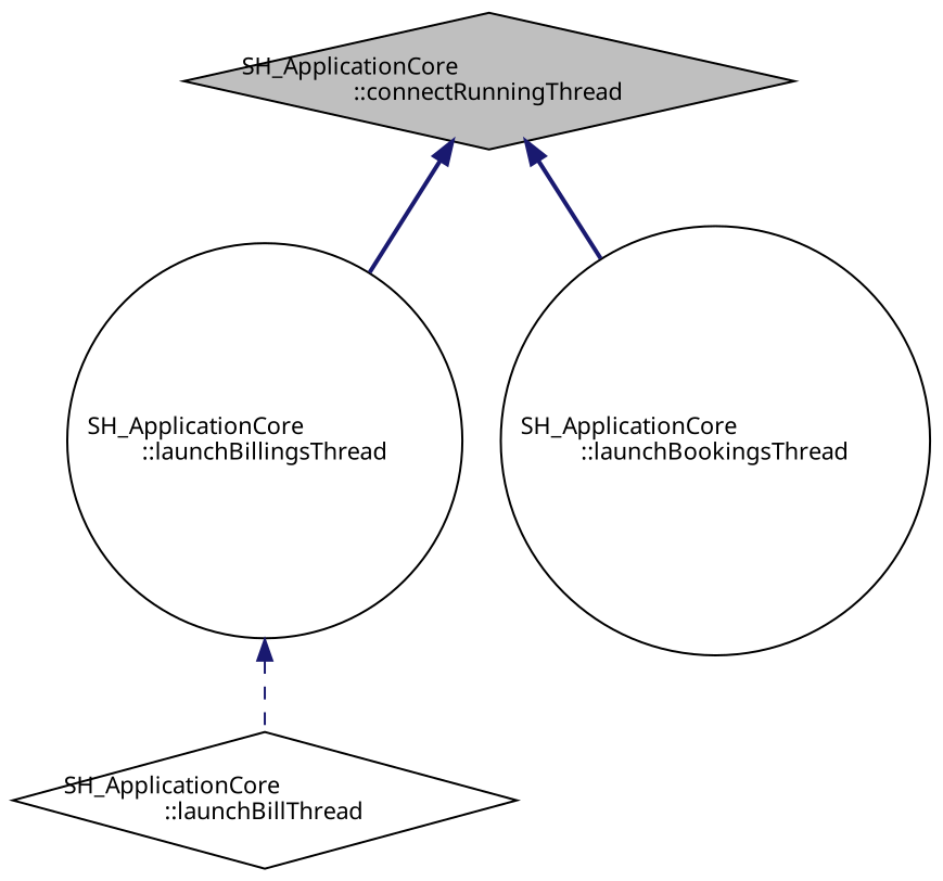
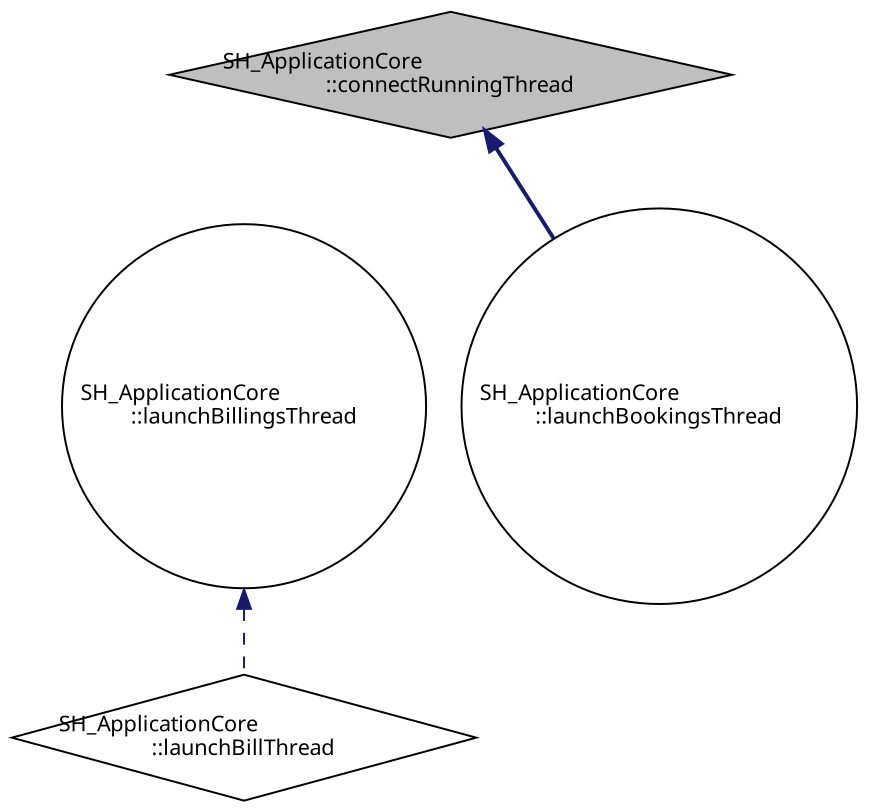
  digraph {
    rankdir=TB
    node [color=black fontname=Verdana fontsize=11 shape=diamond]
    edge [color=midnightblue dir=back fontname=Verdana fontsize=11 labelfontname=Verdana labelfontsize=11 style=bold]
    n1 [fillcolor=grey75 fontcolor=black height=0.2 label="SH_ApplicationCore\l::connectRunningThread" style=filled width=0.4]
    n2 [height=0.2 label="SH_ApplicationCore\l::launchBillingsThread" shape=circle width=0.4]
    n3 [height=0.2 label="SH_ApplicationCore\l::launchBookingsThread" shape=circle width=0.4]
    n4 [height=0.2 label="SH_ApplicationCore\l::launchBillThread" width=0.4]
-   n1 -> n2
    n1 -> n3
    n2 -> n4 [style=dashed]
  }
